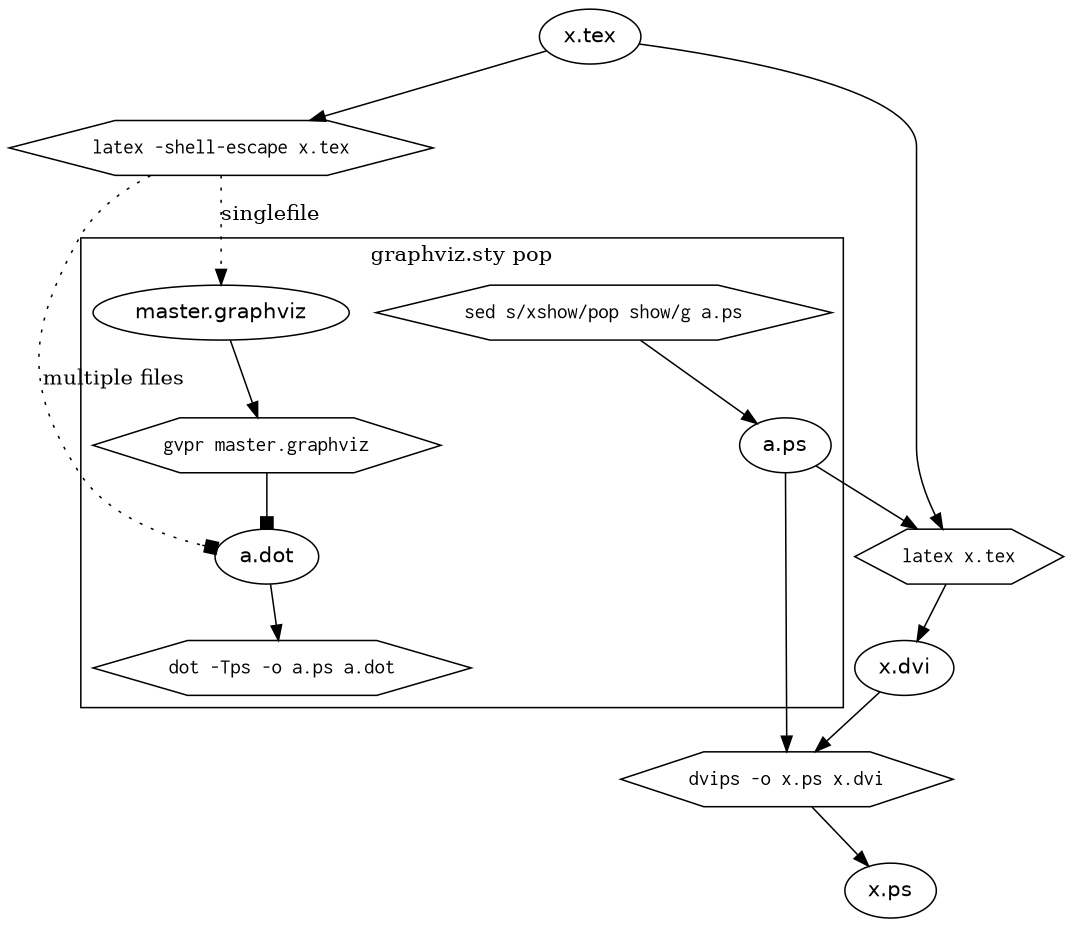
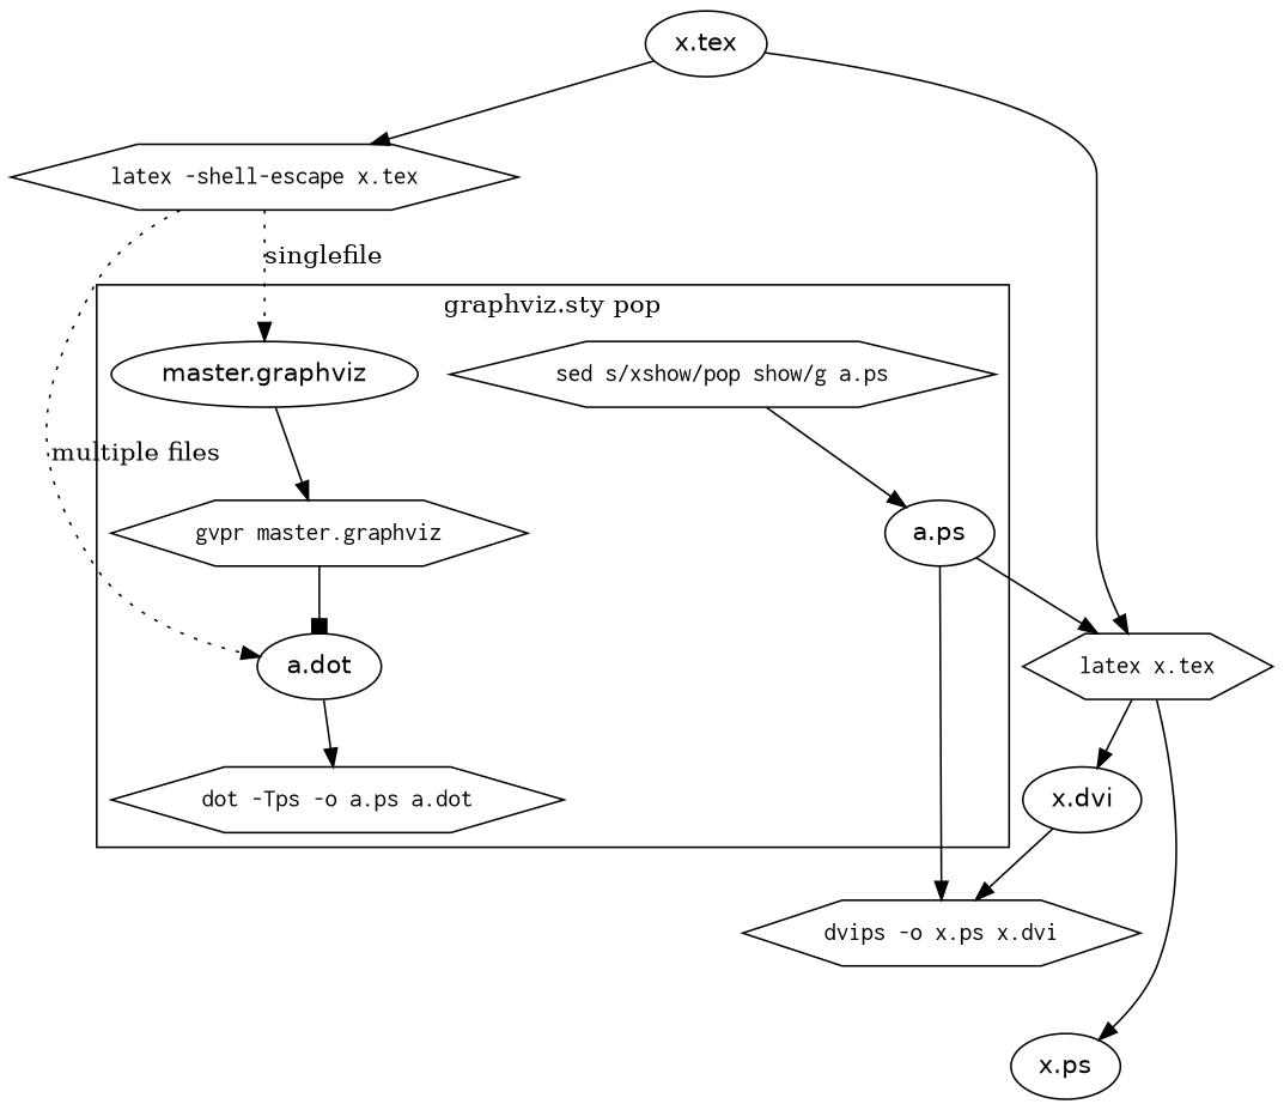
  digraph {
    node [fontname=Courier shape=hexagon]
    edge [arrowhead=normal]
    n1 [label="dot -Tps -o a.ps a.dot"]
    n2 [label="gvpr master.graphviz"]
    n3 [fontname=Helvetica label="a.ps" shape=ellipse]
    n4 [label="sed s/xshow/pop show/g a.ps"]
    n5 [fontname=Helvetica label="a.dot" shape=ellipse]
    n6 [fontname=Helvetica label="master.graphviz" shape=ellipse]
    n7 [label="latex x.tex"]
    n8 [label="dvips -o x.ps x.dvi"]
    n9 [label="latex -shell-escape x.tex"]
    n10 [fontname=Helvetica label="x.dvi" shape=ellipse]
    n11 [fontname=Helvetica label="x.ps" shape=ellipse]
    n12 [fontname=Helvetica label="x.tex" shape=ellipse]
    subgraph cluster_1 {
      label="graphviz.sty pop"
      n1
      n2
      n3
      n4
      n5
      n6
    }
    n2 -> n5 [arrowhead=box]
    n3 -> n7
    n3 -> n8
    n4 -> n3
    n5 -> n1
    n6 -> n2
    n7 -> n10
-   n8 -> n11
-   n9 -> n5 [arrowhead=box label="multiple files" style=dotted]
+   n7 -> n11
+   n9 -> n5 [label="multiple files" style=dotted]
    n9 -> n6 [label=singlefile style=dotted]
    n10 -> n8
    n12 -> n7
    n12 -> n9
  }
